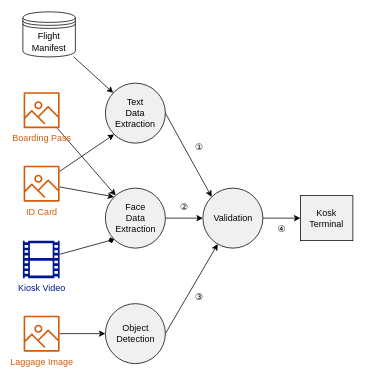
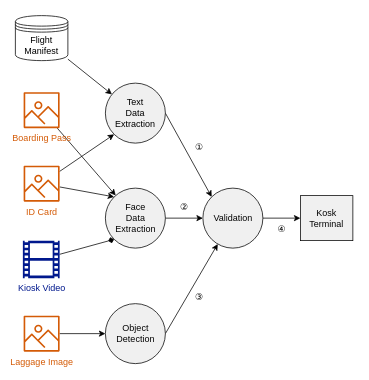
  <mxCell id="0" />
  <mxCell id="1" parent="0" />
  <mxCell id="2" style="edgeStyle=none;html=1;fontColor=#F0F0F0;" edge="1" parent="1" source="3" target="14"><mxGeometry relative="1" as="geometry" /></mxCell>
- <mxCell id="3" value="Flight Manifest" style="shape=datastore;whiteSpace=wrap;html=1;" vertex="1" parent="1"><mxGeometry x="30" y="15" width="70" height="60" as="geometry" /></mxCell>
+ <mxCell id="3" value="Flight Manifest" style="shape=datastore;whiteSpace=wrap;html=1;" vertex="1" parent="1"><mxGeometry x="20" y="20" width="70" height="60" as="geometry" /></mxCell>
  <mxCell id="4" style="edgeStyle=none;html=1;fontColor=#F0F0F0;" edge="1" parent="1" source="5" target="16"><mxGeometry relative="1" as="geometry" /></mxCell>
  <mxCell id="5" value="&lt;font color=&quot;#d45b07&quot;&gt;Boarding Pass&lt;/font&gt;" style="sketch=0;outlineConnect=0;fontColor=#232F3E;gradientColor=none;fillColor=#D45B07;strokeColor=none;dashed=0;verticalLabelPosition=bottom;verticalAlign=top;align=center;html=1;fontSize=12;fontStyle=0;aspect=fixed;pointerEvents=1;shape=mxgraph.aws4.container_registry_image;" vertex="1" parent="1"><mxGeometry x="31" y="122" width="48" height="48" as="geometry" /></mxCell>
  <mxCell id="6" style="edgeStyle=none;html=1;entryX=0;entryY=1;entryDx=0;entryDy=0;fontColor=#F0F0F0;" edge="1" parent="1" source="8" target="14"><mxGeometry relative="1" as="geometry" /></mxCell>
  <mxCell id="7" style="edgeStyle=none;html=1;entryX=0;entryY=0;entryDx=0;entryDy=0;fontColor=#F0F0F0;" edge="1" parent="1" source="8" target="16"><mxGeometry relative="1" as="geometry" /></mxCell>
  <mxCell id="8" value="&lt;font color=&quot;#d45b07&quot;&gt;ID Card&lt;/font&gt;" style="sketch=0;outlineConnect=0;fontColor=#232F3E;gradientColor=none;fillColor=#D45B07;strokeColor=none;dashed=0;verticalLabelPosition=bottom;verticalAlign=top;align=center;html=1;fontSize=12;fontStyle=0;aspect=fixed;pointerEvents=1;shape=mxgraph.aws4.container_registry_image;" vertex="1" parent="1"><mxGeometry x="31" y="220" width="48" height="48" as="geometry" /></mxCell>
  <mxCell id="9" style="edgeStyle=none;html=1;entryX=0;entryY=1;entryDx=0;entryDy=0;fontColor=#F0F0F0;endArrow=diamond;" edge="1" parent="1" source="10" target="16"><mxGeometry relative="1" as="geometry" /></mxCell>
  <mxCell id="10" value="&lt;font color=&quot;#00188d&quot;&gt;Kiosk Video&lt;/font&gt;" style="sketch=0;aspect=fixed;pointerEvents=1;shadow=0;dashed=0;html=1;strokeColor=none;labelPosition=center;verticalLabelPosition=bottom;verticalAlign=top;align=center;fillColor=#00188D;shape=mxgraph.mscae.general.video;fontColor=#D45B07;" vertex="1" parent="1"><mxGeometry x="30" y="320" width="49" height="50" as="geometry" /></mxCell>
  <mxCell id="11" style="edgeStyle=none;html=1;entryX=0;entryY=0.5;entryDx=0;entryDy=0;fontColor=#F0F0F0;" edge="1" parent="1" source="12" target="18"><mxGeometry relative="1" as="geometry" /></mxCell>
  <mxCell id="12" value="&lt;font color=&quot;#d45b07&quot;&gt;Laggage Image&lt;/font&gt;" style="sketch=0;outlineConnect=0;fontColor=#232F3E;gradientColor=none;fillColor=#D45B07;strokeColor=none;dashed=0;verticalLabelPosition=bottom;verticalAlign=top;align=center;html=1;fontSize=12;fontStyle=0;aspect=fixed;pointerEvents=1;shape=mxgraph.aws4.container_registry_image;" vertex="1" parent="1"><mxGeometry x="31" y="420" width="48" height="48" as="geometry" /></mxCell>
  <mxCell id="13" style="edgeStyle=none;html=1;exitX=1;exitY=0.5;exitDx=0;exitDy=0;entryX=0;entryY=0;entryDx=0;entryDy=0;fontColor=#F0F0F0;" edge="1" parent="1" source="14" target="20"><mxGeometry relative="1" as="geometry" /></mxCell>
  <mxCell id="14" value="&lt;font&gt;&lt;font color=&quot;#000000&quot;&gt;Text &lt;br&gt;Data &lt;br&gt;Extraction&lt;/font&gt;&lt;br&gt;&lt;/font&gt;" style="shape=ellipse;html=1;dashed=0;whitespace=wrap;perimeter=ellipsePerimeter;fontColor=#F0F0F0;whiteSpace=wrap;fillColor=#F0F0F0;strokeColor=#000000;" vertex="1" parent="1"><mxGeometry x="140" y="110" width="80" height="80" as="geometry" /></mxCell>
  <mxCell id="15" style="edgeStyle=none;html=1;exitX=1;exitY=0.5;exitDx=0;exitDy=0;entryX=0;entryY=0.5;entryDx=0;entryDy=0;fontColor=#F0F0F0;" edge="1" parent="1" source="16" target="20"><mxGeometry relative="1" as="geometry" /></mxCell>
  <mxCell id="16" value="&lt;font&gt;Face&lt;br&gt;Data &lt;br&gt;Extraction&lt;br&gt;&lt;/font&gt;" style="shape=ellipse;html=1;dashed=0;whitespace=wrap;perimeter=ellipsePerimeter;fontColor=#050505;fillColor=#F0F0F0;strokeColor=#000000;" vertex="1" parent="1"><mxGeometry x="140" y="250" width="80" height="80" as="geometry" /></mxCell>
  <mxCell id="17" style="edgeStyle=none;html=1;exitX=1;exitY=0.5;exitDx=0;exitDy=0;fontColor=#F0F0F0;" edge="1" parent="1" source="18" target="20"><mxGeometry relative="1" as="geometry" /></mxCell>
  <mxCell id="18" value="&lt;font&gt;Object&lt;br&gt;Detection&lt;br&gt;&lt;/font&gt;" style="shape=ellipse;html=1;dashed=0;whitespace=wrap;perimeter=ellipsePerimeter;fontColor=#050505;fillColor=#F0F0F0;strokeColor=#000000;" vertex="1" parent="1"><mxGeometry x="140" y="404" width="80" height="80" as="geometry" /></mxCell>
  <mxCell id="19" style="edgeStyle=none;html=1;exitX=1;exitY=0.5;exitDx=0;exitDy=0;entryX=0;entryY=0.5;entryDx=0;entryDy=0;fontColor=#F0F0F0;" edge="1" parent="1" source="20" target="21"><mxGeometry relative="1" as="geometry" /></mxCell>
  <mxCell id="20" value="&lt;font&gt;Validation&lt;br&gt;&lt;/font&gt;" style="shape=ellipse;html=1;dashed=0;whitespace=wrap;perimeter=ellipsePerimeter;fontColor=#050505;fillColor=#F0F0F0;strokeColor=#000000;" vertex="1" parent="1"><mxGeometry x="270" y="250" width="80" height="80" as="geometry" /></mxCell>
  <mxCell id="21" value="Kosk Terminal" style="whiteSpace=wrap;html=1;fontColor=#050505;fillColor=#F0F0F0;strokeColor=#000000;" vertex="1" parent="1"><mxGeometry x="400" y="260" width="70" height="60" as="geometry" /></mxCell>
  <mxCell id="22" value="&lt;span style=&quot;background-color: rgb(255, 255, 255);&quot;&gt;①&lt;/span&gt;" style="text;html=1;align=center;verticalAlign=middle;resizable=0;points=[];autosize=1;strokeColor=none;fillColor=none;fontColor=#050505;" vertex="1" parent="1"><mxGeometry x="250" y="180" width="30" height="30" as="geometry" /></mxCell>
  <mxCell id="23" value="&lt;span style=&quot;background-color: rgb(255, 255, 255);&quot;&gt;②&lt;/span&gt;" style="text;html=1;align=center;verticalAlign=middle;resizable=0;points=[];autosize=1;strokeColor=none;fillColor=none;fontColor=#050505;" vertex="1" parent="1"><mxGeometry x="230" y="260" width="30" height="30" as="geometry" /></mxCell>
  <mxCell id="24" value="&lt;span style=&quot;background-color: rgb(255, 255, 255);&quot;&gt;③&lt;/span&gt;" style="text;html=1;align=center;verticalAlign=middle;resizable=0;points=[];autosize=1;strokeColor=none;fillColor=none;fontColor=#050505;" vertex="1" parent="1"><mxGeometry x="250" y="380" width="30" height="30" as="geometry" /></mxCell>
  <mxCell id="25" value="&lt;span style=&quot;background-color: rgb(255, 255, 255);&quot;&gt;④&lt;/span&gt;" style="text;html=1;align=center;verticalAlign=middle;resizable=0;points=[];autosize=1;strokeColor=none;fillColor=none;fontColor=#050505;" vertex="1" parent="1"><mxGeometry x="360" y="290" width="30" height="30" as="geometry" /></mxCell>
